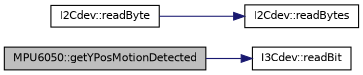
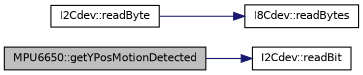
  digraph {
    rankdir=LR
    node [color=black fillcolor=white fontname=Helvetica fontsize=10 shape=record style=filled]
    edge [color=midnightblue fontname=Helvetica fontsize=10 labelfontname=Helvetica labelfontsize=10 style=solid]
-   n1 [fillcolor=grey75 fontcolor=black height=0.2 label="MPU6050::getYPosMotionDetected" width=0.4]
-   n2 [height=0.2 label="I3Cdev::readBit" width=0.4]
+   n1 [fillcolor=grey75 fontcolor=black height=0.2 label="MPU6650::getYPosMotionDetected" width=0.4]
+   n2 [height=0.2 label="I2Cdev::readBit" width=0.4]
    n3 [height=0.2 label="I2Cdev::readByte" width=0.4]
-   n4 [height=0.2 label="I2Cdev::readBytes" width=0.4]
+   n4 [height=0.2 label="I8Cdev::readBytes" width=0.4]
    n1 -> n2
    n3 -> n4
  }
